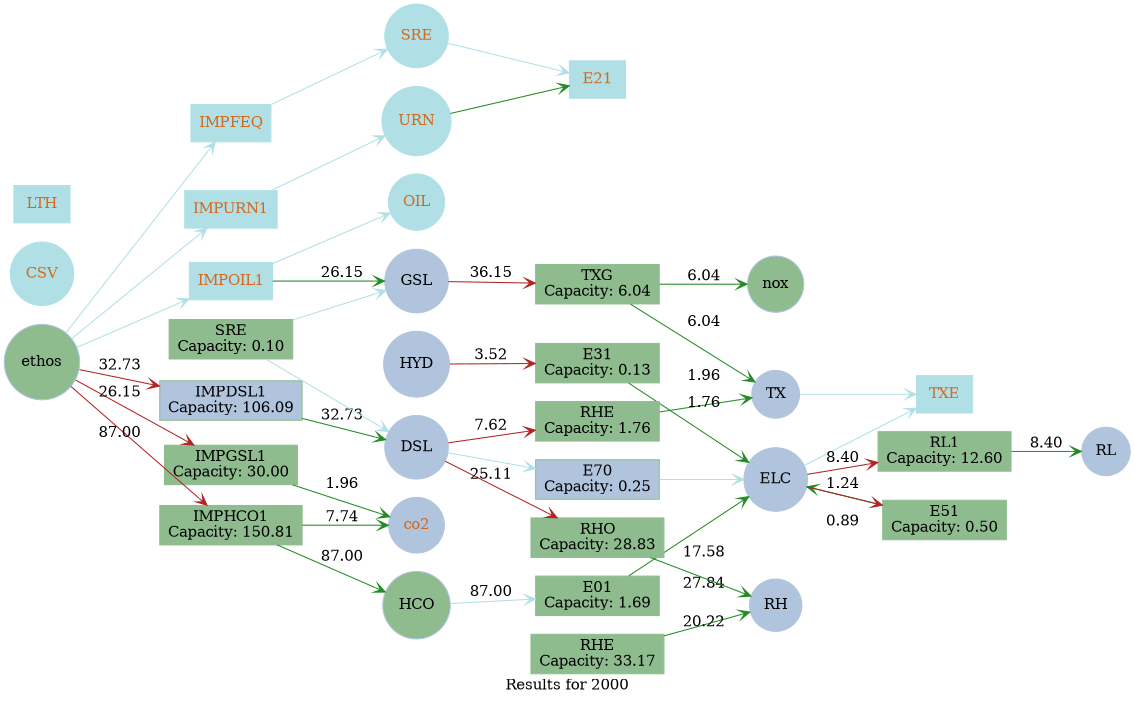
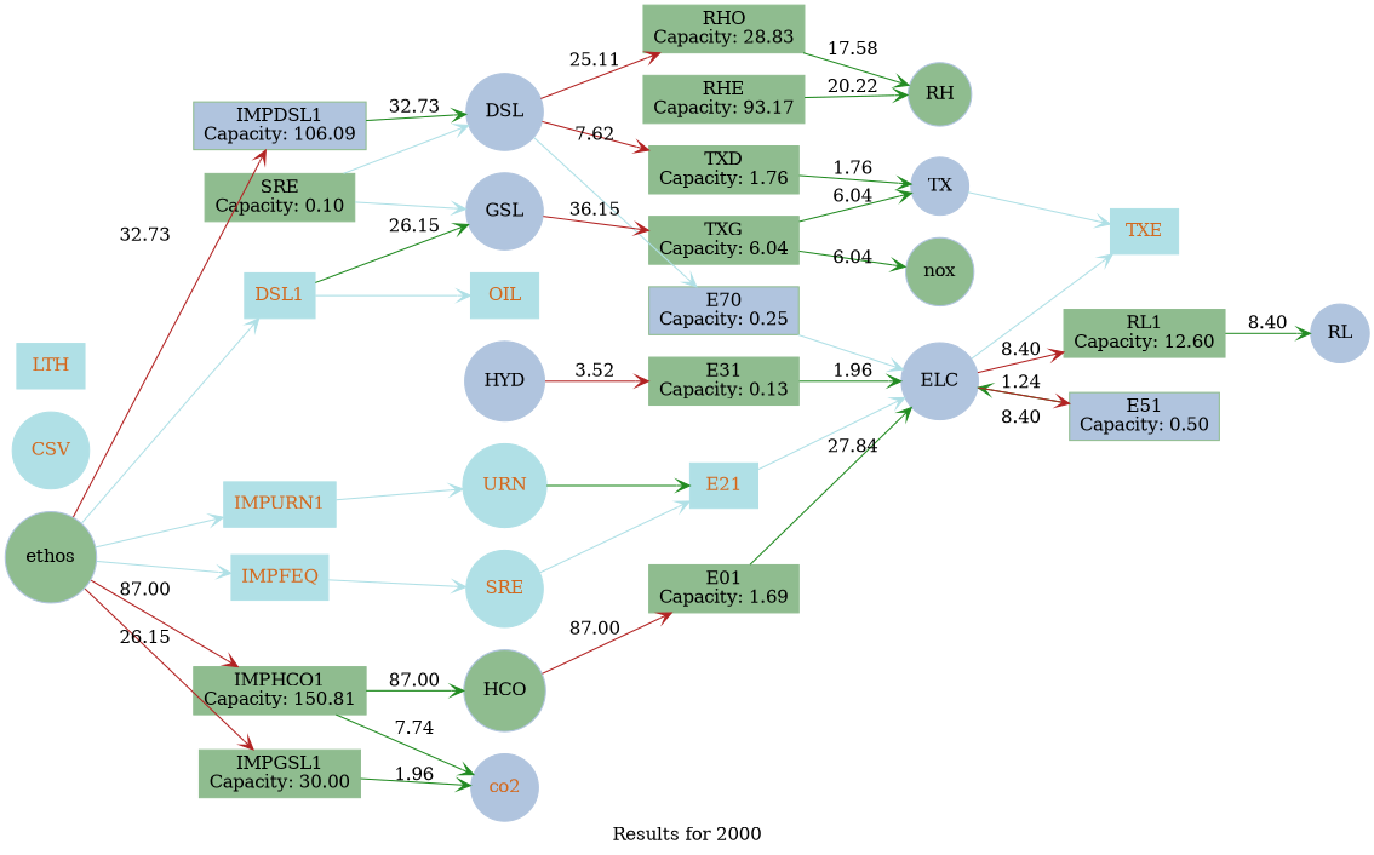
  strict digraph {
    label="Results for 2000"
    rankdir=LR
    smoothtype=power_dist
    splines=False
    node [color=darkseagreen fontcolor=black shape=box style=filled]
    edge [arrowhead=vee color=forestgreen]
    E21 [color=powderblue fontcolor=chocolate]
    IMPFEQ [color=powderblue fontcolor=chocolate]
-   IMPOIL1 [color=powderblue fontcolor=chocolate]
+   IMPOIL1 [color=powderblue fontcolor=chocolate label=DSL1]
    IMPURN1 [color=powderblue fontcolor=chocolate]
    TXE [color=powderblue fontcolor=chocolate]
    CSV [color=powderblue fontcolor=chocolate shape=circle]
    n7 [color=powderblue fontcolor=chocolate label=SRE shape=circle]
    LTH [color=powderblue fontcolor=chocolate]
-   OIL [color=powderblue fontcolor=chocolate shape=circle]
+   OIL [color=powderblue fontcolor=chocolate]
    URN [color=powderblue fontcolor=chocolate shape=circle]
    n11 [label="E01\nCapacity: 1.69"]
    n12 [label="E31\nCapacity: 0.13"]
-   n13 [label="E51\nCapacity: 0.50"]
+   n13 [label="E51\nCapacity: 0.50" fillcolor=lightsteelblue]
    n14 [fillcolor=lightsteelblue label="E70\nCapacity: 0.25"]
    n15 [fillcolor=lightsteelblue label="IMPDSL1\nCapacity: 106.09"]
    n16 [label="IMPGSL1\nCapacity: 30.00"]
    n17 [label="IMPHCO1\nCapacity: 150.81"]
-   n18 [label="RHE\nCapacity: 33.17"]
+   n18 [label="RHE\nCapacity: 93.17"]
    n19 [label="RHO\nCapacity: 28.83"]
    n20 [label="RL1\nCapacity: 12.60"]
    n21 [label="SRE\nCapacity: 0.10"]
-   n22 [label="RHE\nCapacity: 1.76"]
+   n22 [label="TXD\nCapacity: 1.76"]
    n23 [label="TXG\nCapacity: 6.04"]
    DSL [color=lightsteelblue shape=circle]
    ELC [color=lightsteelblue shape=circle]
    GSL [color=lightsteelblue shape=circle]
    HCO [color=lightsteelblue fillcolor=darkseagreen shape=circle]
    HYD [color=lightsteelblue shape=circle]
-   RH [color=lightsteelblue shape=circle]
+   RH [color=lightsteelblue shape=circle fillcolor=darkseagreen]
    RL [color=lightsteelblue shape=circle]
    TX [color=lightsteelblue shape=circle]
    ethos [color=lightsteelblue fillcolor=darkseagreen shape=circle]
    co2 [color=lightsteelblue fontcolor=chocolate shape=circle]
    nox [color=lightsteelblue fillcolor=darkseagreen shape=circle]
    subgraph sub_1 {
      E21
      IMPFEQ
      IMPOIL1
      IMPURN1
      TXE
    }
    subgraph sub_2 {
      CSV
      n7
      LTH
      OIL
      URN
    }
    subgraph sub_3 {
    }
    subgraph sub_4 {
      n11
      n12
      n13
      n14
      n15
      n16
      n17
      n18
      n19
      n20
      n21
      n22
      n23
    }
    subgraph sub_5 {
      DSL
      ELC
      GSL
      HCO
      HYD
      RH
      RL
      TX
      ethos
    }
    subgraph sub_6 {
      co2
      nox
    }
    subgraph sub_7 {
      E21
      IMPFEQ
      IMPOIL1
      IMPURN1
      TXE
      n7
      OIL
      URN
      n14
      n21
      DSL
      ELC
      GSL
      TX
      ethos
    }
    subgraph sub_8 {
      subgraph sub_9 {
        n11
        n12
        n13
        n15
        n16
        n17
        n18
        n19
        n20
        n22
        n23
        DSL
        ELC
        GSL
        HCO
        HYD
        ethos
      }
      subgraph sub_10 {
        n11
        n12
        n13
        n15
        n16
        n17
        n18
        n19
        n20
        n22
        n23
        DSL
        ELC
        GSL
        HCO
        HYD
        RH
        RL
        TX
        co2
        nox
      }
    }
+   E21 -> ELC [color=powderblue]
    IMPFEQ -> n7 [color=powderblue]
    IMPOIL1 -> OIL [color=powderblue]
    IMPOIL1 -> GSL [label=26.15]
    IMPURN1 -> URN [color=powderblue]
    n7 -> E21 [color=powderblue]
    URN -> E21
    n11 -> ELC [label=27.84]
    n12 -> ELC [label=1.96]
-   n13 -> ELC [label=0.89]
+   n13 -> ELC [label=8.40]
    n14 -> ELC [color=powderblue]
    n15 -> DSL [label=32.73]
    n16 -> co2 [label=1.96]
    n17 -> HCO [label=87.00]
    n17 -> co2 [label=7.74]
    n18 -> RH [label=20.22]
    n19 -> RH [label=17.58]
    n20 -> RL [label=8.40]
    n21 -> DSL [color=powderblue]
    n21 -> GSL [color=powderblue]
    n22 -> TX [label=1.76]
    n23 -> TX [label=6.04]
    n23 -> nox [label=6.04]
    DSL -> n14 [color=powderblue]
    DSL -> n19 [color=firebrick label=25.11]
    DSL -> n22 [color=firebrick label=7.62]
    ELC -> TXE [color=powderblue]
    ELC -> n13 [color=firebrick label=1.24]
    ELC -> n20 [color=firebrick label=8.40]
    GSL -> n23 [color=firebrick label=36.15]
-   HCO -> n11 [color=powderblue label=87.00]
+   HCO -> n11 [color=firebrick label=87.00]
    HYD -> n12 [color=firebrick label=3.52]
    TX -> TXE [color=powderblue]
    ethos -> IMPFEQ [color=powderblue]
    ethos -> IMPOIL1 [color=powderblue]
    ethos -> IMPURN1 [color=powderblue]
    ethos -> n15 [color=firebrick label=32.73]
    ethos -> n16 [color=firebrick label=26.15]
    ethos -> n17 [color=firebrick label=87.00]
  }
